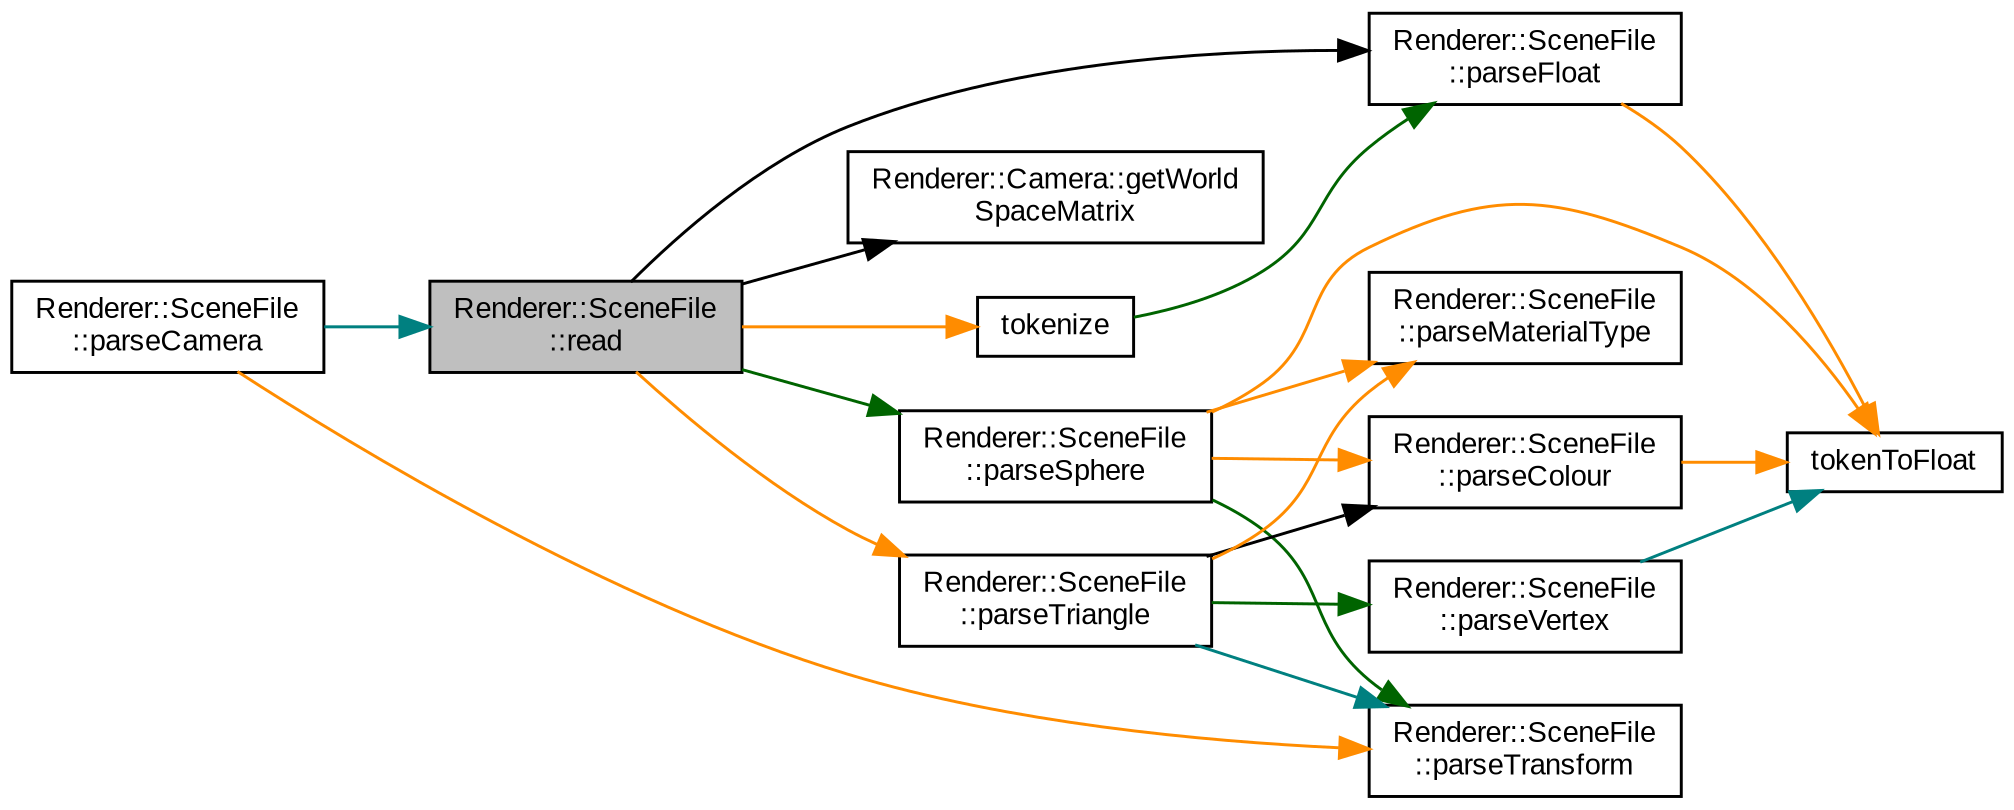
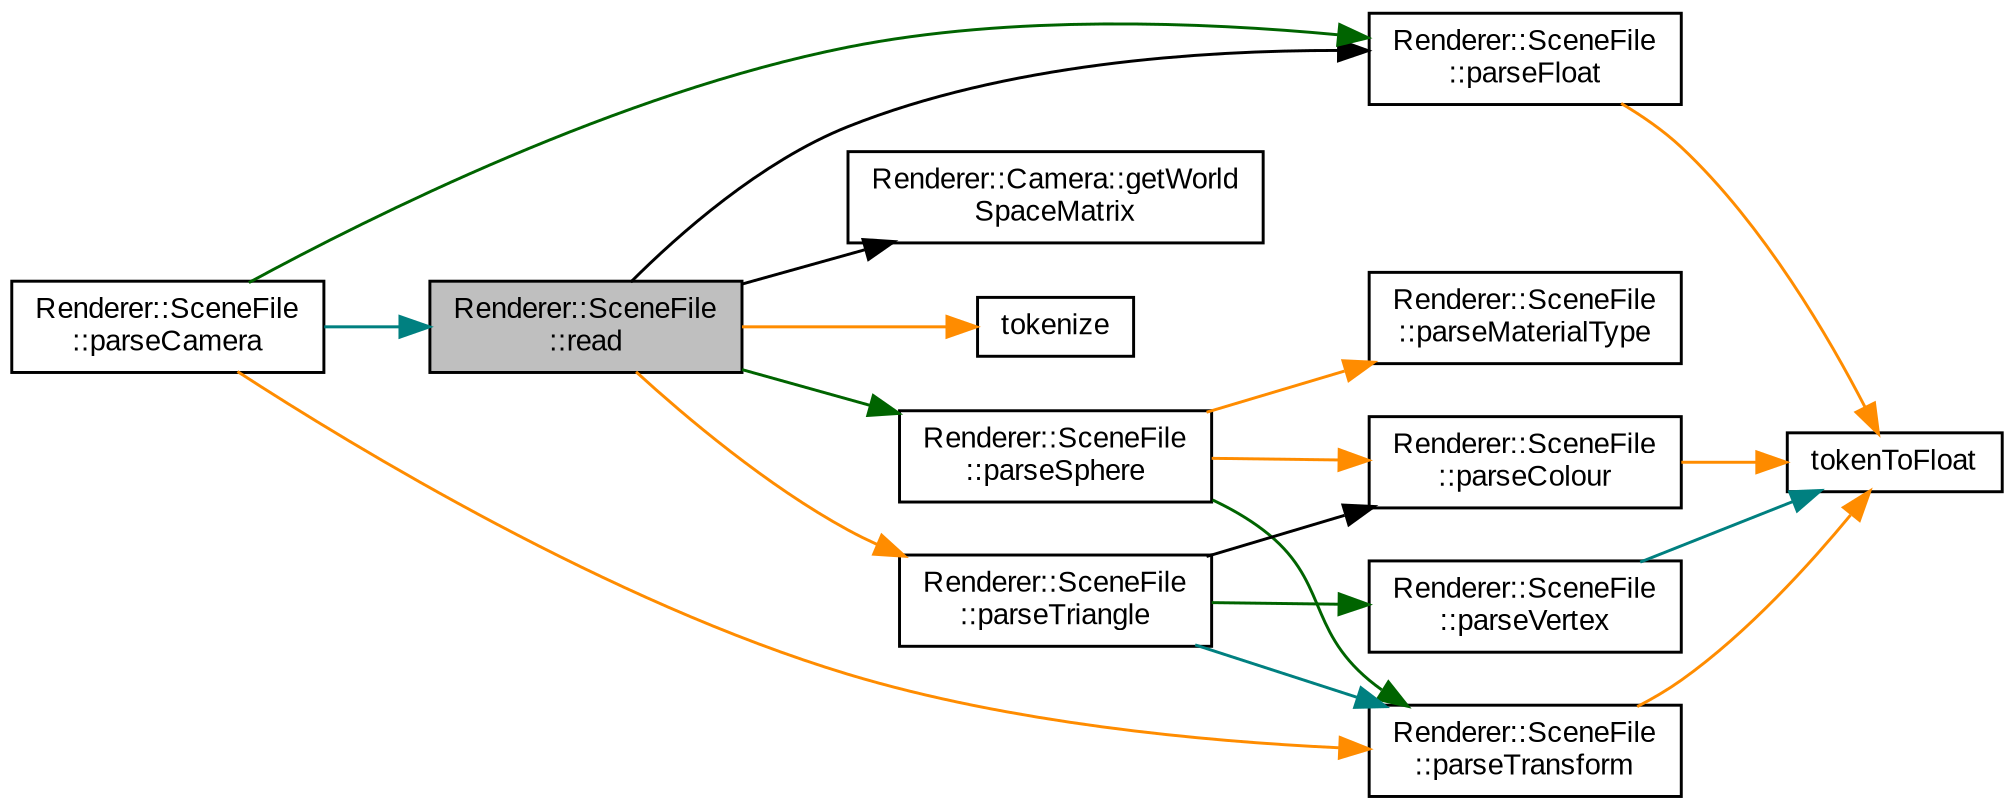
  digraph {
    fontname="Liberation Sans"
    rankdir=LR
    node [color=black fillcolor=white fontname="Liberation Sans" fontsize=10 shape=record style=filled]
    edge [color=darkorange fontname="Liberation Sans" fontsize=10 labelfontname=Helvetica labelfontsize=10 style=solid]
    n1 [fillcolor=grey75 fontcolor=black height=0.2 label="Renderer::SceneFile\l::read" width=0.4]
    n2 [height=0.2 label="Renderer::Camera::getWorld\lSpaceMatrix" width=0.4]
    n3 [height=0.2 label="Renderer::SceneFile\l::parseFloat" width=0.4]
    n4 [height=0.2 label="Renderer::SceneFile\l::parseSphere" width=0.4]
    n5 [height=0.2 label="Renderer::SceneFile\l::parseTriangle" width=0.4]
    n6 [height=0.2 label=tokenize width=0.4]
    n7 [height=0.2 label="Renderer::SceneFile\l::parseCamera" width=0.4]
    n8 [height=0.2 label="Renderer::SceneFile\l::parseTransform" width=0.4]
    n9 [height=0.2 label=tokenToFloat width=0.4]
    n10 [height=0.2 label="Renderer::SceneFile\l::parseColour" width=0.4]
    n11 [height=0.2 label="Renderer::SceneFile\l::parseMaterialType" width=0.4]
    n12 [height=0.2 label="Renderer::SceneFile\l::parseVertex" width=0.4]
    n1 -> n2 [color=black]
    n1 -> n3 [color=black]
    n1 -> n4 [color=darkgreen]
    n1 -> n5
    n1 -> n6
    n3 -> n9
    n4 -> n8 [color=darkgreen]
    n4 -> n10
    n4 -> n11
    n5 -> n8 [color=teal]
    n5 -> n10 [color=black]
-   n5 -> n11
    n5 -> n12 [color=darkgreen]
    n7 -> n1 [color=teal]
-   n6 -> n3 [color=darkgreen]
+   n7 -> n3 [color=darkgreen]
    n7 -> n8
-   n4 -> n9
+   n8 -> n9
    n10 -> n9
    n12 -> n9 [color=teal]
  }
